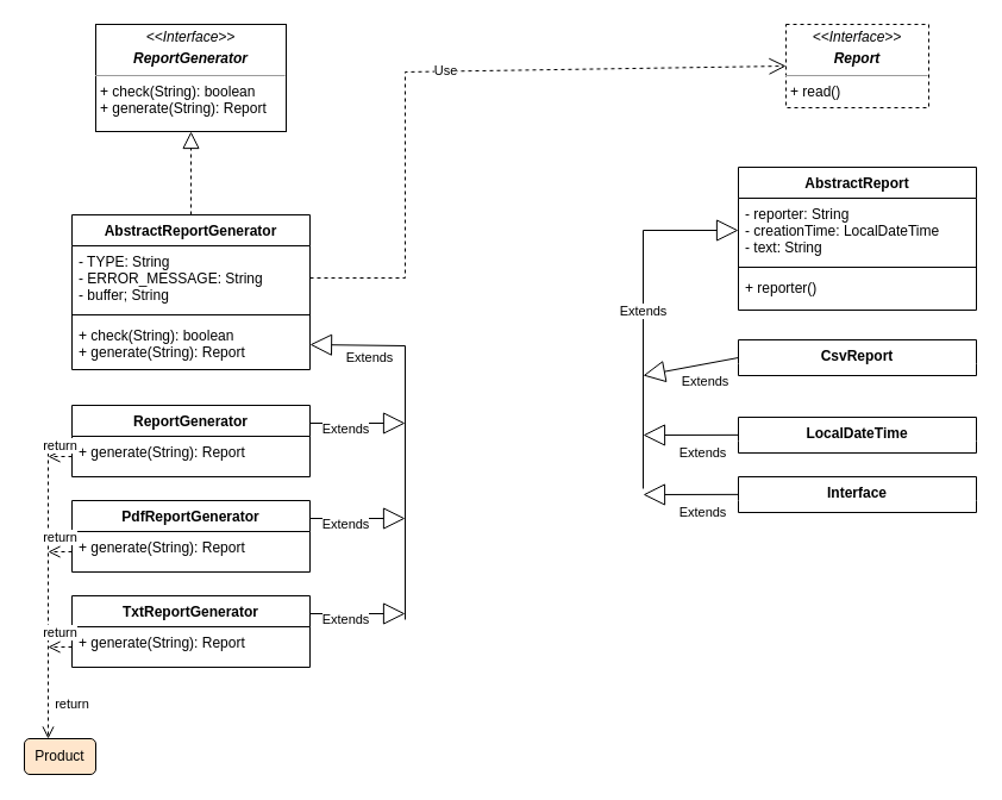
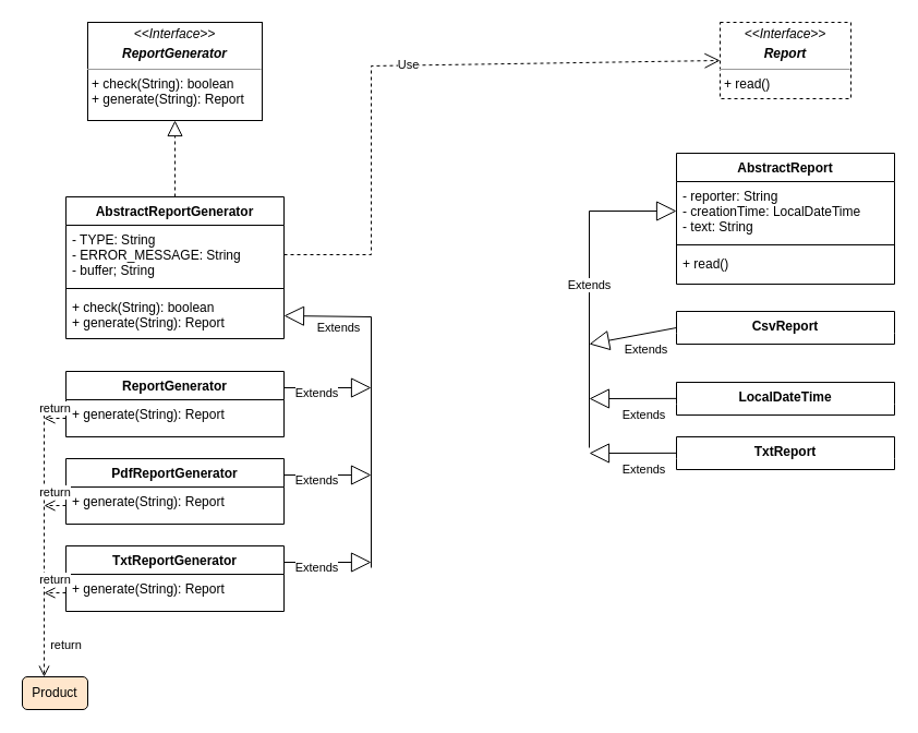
  <mxCell id="0" />
  <mxCell id="1" parent="0" />
  <mxCell id="2" value="&lt;p style=&quot;margin:0px;margin-top:4px;text-align:center;&quot;&gt;&lt;i&gt;&amp;lt;&amp;lt;Interface&amp;gt;&amp;gt;&lt;/i&gt;&lt;/p&gt;&lt;p style=&quot;margin:0px;margin-top:4px;text-align:center;&quot;&gt;&lt;i&gt;&lt;b&gt;Report&lt;/b&gt;&lt;/i&gt;&lt;/p&gt;&lt;hr size=&quot;1&quot;&gt;&lt;p style=&quot;margin:0px;margin-left:4px;&quot;&gt;+ read()&lt;/p&gt;" style="verticalAlign=top;align=left;overflow=fill;fontSize=12;fontFamily=Helvetica;html=1;dashed=1;" parent="1" vertex="1"><mxGeometry x="660" y="20" width="120" height="70" as="geometry" /></mxCell>
  <mxCell id="3" value="AbstractReport" style="swimlane;fontStyle=1;align=center;verticalAlign=top;childLayout=stackLayout;horizontal=1;startSize=26;horizontalStack=0;resizeParent=1;resizeParentMax=0;resizeLast=0;collapsible=1;marginBottom=0;" parent="1" vertex="1"><mxGeometry x="620" y="140" width="200" height="120" as="geometry" /></mxCell>
  <mxCell id="4" value="- reporter: String&#10;- creationTime: LocalDateTime&#10;- text: String" style="text;strokeColor=none;fillColor=none;align=left;verticalAlign=top;spacingLeft=4;spacingRight=4;overflow=hidden;rotatable=0;points=[[0,0.5],[1,0.5]];portConstraint=eastwest;" parent="3" vertex="1"><mxGeometry y="26" width="200" height="54" as="geometry" /></mxCell>
  <mxCell id="5" value="" style="line;strokeWidth=1;fillColor=none;align=left;verticalAlign=middle;spacingTop=-1;spacingLeft=3;spacingRight=3;rotatable=0;labelPosition=right;points=[];portConstraint=eastwest;strokeColor=inherit;" parent="3" vertex="1"><mxGeometry y="80" width="200" height="8" as="geometry" /></mxCell>
- <mxCell id="6" value="+ reporter()" style="text;strokeColor=none;fillColor=none;align=left;verticalAlign=top;spacingLeft=4;spacingRight=4;overflow=hidden;rotatable=0;points=[[0,0.5],[1,0.5]];portConstraint=eastwest;" parent="3" vertex="1"><mxGeometry y="88" width="200" height="32" as="geometry" /></mxCell>
+ <mxCell id="6" value="+ read()" style="text;strokeColor=none;fillColor=none;align=left;verticalAlign=top;spacingLeft=4;spacingRight=4;overflow=hidden;rotatable=0;points=[[0,0.5],[1,0.5]];portConstraint=eastwest;" parent="3" vertex="1"><mxGeometry y="88" width="200" height="32" as="geometry" /></mxCell>
  <mxCell id="7" value="LocalDateTime" style="swimlane;fontStyle=1;align=center;verticalAlign=top;childLayout=stackLayout;horizontal=1;startSize=20;horizontalStack=0;resizeParent=1;resizeParentMax=0;resizeLast=0;collapsible=1;marginBottom=0;strokeColor=default;swimlaneLine=0;" parent="1" vertex="1"><mxGeometry x="620" y="350" width="200" height="30" as="geometry" /></mxCell>
- <mxCell id="8" value="Interface" style="swimlane;fontStyle=1;align=center;verticalAlign=top;childLayout=stackLayout;horizontal=1;startSize=20;horizontalStack=0;resizeParent=1;resizeParentMax=0;resizeLast=0;collapsible=1;marginBottom=0;strokeColor=default;swimlaneLine=0;" parent="1" vertex="1"><mxGeometry x="620" y="400" width="200" height="30" as="geometry" /></mxCell>
+ <mxCell id="8" value="TxtReport" style="swimlane;fontStyle=1;align=center;verticalAlign=top;childLayout=stackLayout;horizontal=1;startSize=20;horizontalStack=0;resizeParent=1;resizeParentMax=0;resizeLast=0;collapsible=1;marginBottom=0;strokeColor=default;swimlaneLine=0;" parent="1" vertex="1"><mxGeometry x="620" y="400" width="200" height="30" as="geometry" /></mxCell>
  <mxCell id="9" value="CsvReport" style="swimlane;fontStyle=1;align=center;verticalAlign=top;childLayout=stackLayout;horizontal=1;startSize=20;horizontalStack=0;resizeParent=1;resizeParentMax=0;resizeLast=0;collapsible=1;marginBottom=0;strokeColor=default;swimlaneLine=0;" parent="1" vertex="1"><mxGeometry x="620" y="285" width="200" height="30" as="geometry" /></mxCell>
  <mxCell id="10" value="Extends" style="endArrow=block;endSize=16;endFill=0;html=1;rounded=0;entryX=0;entryY=0.5;entryDx=0;entryDy=0;" parent="1" target="4" edge="1"><mxGeometry width="160" relative="1" as="geometry"><mxPoint x="540" y="410" as="sourcePoint" /><mxPoint x="720" y="250" as="targetPoint" /><Array as="points"><mxPoint x="540" y="193" /></Array></mxGeometry></mxCell>
  <mxCell id="11" value="Extends" style="endArrow=block;endSize=16;endFill=0;html=1;rounded=0;exitX=0;exitY=0.5;exitDx=0;exitDy=0;" parent="1" source="9" edge="1"><mxGeometry x="-0.25" y="15" width="160" relative="1" as="geometry"><mxPoint x="610" y="310" as="sourcePoint" /><mxPoint x="540" y="315" as="targetPoint" /><mxPoint as="offset" /></mxGeometry></mxCell>
  <mxCell id="12" value="Extends" style="endArrow=block;endSize=16;endFill=0;html=1;rounded=0;exitX=0;exitY=0.5;exitDx=0;exitDy=0;" parent="1" edge="1"><mxGeometry x="-0.249" y="15" width="160" relative="1" as="geometry"><mxPoint x="620" y="364.86" as="sourcePoint" /><mxPoint x="540" y="365" as="targetPoint" /><mxPoint as="offset" /></mxGeometry></mxCell>
  <mxCell id="13" value="Extends" style="endArrow=block;endSize=16;endFill=0;html=1;rounded=0;exitX=0;exitY=0.5;exitDx=0;exitDy=0;" parent="1" edge="1"><mxGeometry x="-0.249" y="15" width="160" relative="1" as="geometry"><mxPoint x="620" y="414.86" as="sourcePoint" /><mxPoint x="540" y="415" as="targetPoint" /><mxPoint as="offset" /></mxGeometry></mxCell>
  <mxCell id="14" value="&lt;p style=&quot;margin:0px;margin-top:4px;text-align:center;&quot;&gt;&lt;i&gt;&amp;lt;&amp;lt;Interface&amp;gt;&amp;gt;&lt;/i&gt;&lt;/p&gt;&lt;p style=&quot;margin:0px;margin-top:4px;text-align:center;&quot;&gt;&lt;i&gt;&lt;b&gt;ReportGenerator&lt;/b&gt;&lt;/i&gt;&lt;/p&gt;&lt;hr size=&quot;1&quot;&gt;&lt;p style=&quot;margin:0px;margin-left:4px;&quot;&gt;+ check(String): boolean&lt;br&gt;+ generate(String): Report&lt;/p&gt;" style="verticalAlign=top;align=left;overflow=fill;fontSize=12;fontFamily=Helvetica;html=1;" parent="1" vertex="1"><mxGeometry x="80" y="20" width="160" height="90" as="geometry" /></mxCell>
  <mxCell id="15" value="AbstractReportGenerator" style="swimlane;fontStyle=1;align=center;verticalAlign=top;childLayout=stackLayout;horizontal=1;startSize=26;horizontalStack=0;resizeParent=1;resizeParentMax=0;resizeLast=0;collapsible=1;marginBottom=0;" parent="1" vertex="1"><mxGeometry x="60" y="180" width="200" height="130" as="geometry" /></mxCell>
  <mxCell id="16" value="- TYPE: String&#10;- ERROR_MESSAGE: String&#10;- buffer; String" style="text;strokeColor=none;fillColor=none;align=left;verticalAlign=top;spacingLeft=4;spacingRight=4;overflow=hidden;rotatable=0;points=[[0,0.5],[1,0.5]];portConstraint=eastwest;" parent="15" vertex="1"><mxGeometry y="26" width="200" height="54" as="geometry" /></mxCell>
  <mxCell id="17" value="" style="line;strokeWidth=1;fillColor=none;align=left;verticalAlign=middle;spacingTop=-1;spacingLeft=3;spacingRight=3;rotatable=0;labelPosition=right;points=[];portConstraint=eastwest;strokeColor=inherit;" parent="15" vertex="1"><mxGeometry y="80" width="200" height="8" as="geometry" /></mxCell>
  <mxCell id="18" value="+ check(String): boolean&#10;+ generate(String): Report" style="text;strokeColor=none;fillColor=none;align=left;verticalAlign=top;spacingLeft=4;spacingRight=4;overflow=hidden;rotatable=0;points=[[0,0.5],[1,0.5]];portConstraint=eastwest;" parent="15" vertex="1"><mxGeometry y="88" width="200" height="42" as="geometry" /></mxCell>
  <mxCell id="19" value="" style="endArrow=block;dashed=1;endFill=0;endSize=12;html=1;rounded=0;exitX=0.5;exitY=0;exitDx=0;exitDy=0;entryX=0.5;entryY=1;entryDx=0;entryDy=0;" parent="1" source="15" target="14" edge="1"><mxGeometry width="160" relative="1" as="geometry"><mxPoint x="230" y="280" as="sourcePoint" /><mxPoint x="340" y="140" as="targetPoint" /></mxGeometry></mxCell>
  <mxCell id="20" value="ReportGenerator" style="swimlane;fontStyle=1;align=center;verticalAlign=top;childLayout=stackLayout;horizontal=1;startSize=26;horizontalStack=0;resizeParent=1;resizeParentMax=0;resizeLast=0;collapsible=1;marginBottom=0;" parent="1" vertex="1"><mxGeometry x="60" y="340" width="200" height="60" as="geometry" /></mxCell>
  <mxCell id="21" value="+ generate(String): Report" style="text;strokeColor=none;fillColor=none;align=left;verticalAlign=top;spacingLeft=4;spacingRight=4;overflow=hidden;rotatable=0;points=[[0,0.5],[1,0.5]];portConstraint=eastwest;" parent="20" vertex="1"><mxGeometry y="26" width="200" height="34" as="geometry" /></mxCell>
  <mxCell id="22" value="PdfReportGenerator" style="swimlane;fontStyle=1;align=center;verticalAlign=top;childLayout=stackLayout;horizontal=1;startSize=26;horizontalStack=0;resizeParent=1;resizeParentMax=0;resizeLast=0;collapsible=1;marginBottom=0;" parent="1" vertex="1"><mxGeometry x="60" y="420" width="200" height="60" as="geometry" /></mxCell>
  <mxCell id="23" value="+ generate(String): Report" style="text;strokeColor=none;fillColor=none;align=left;verticalAlign=top;spacingLeft=4;spacingRight=4;overflow=hidden;rotatable=0;points=[[0,0.5],[1,0.5]];portConstraint=eastwest;" parent="22" vertex="1"><mxGeometry y="26" width="200" height="34" as="geometry" /></mxCell>
  <mxCell id="24" value="TxtReportGenerator" style="swimlane;fontStyle=1;align=center;verticalAlign=top;childLayout=stackLayout;horizontal=1;startSize=26;horizontalStack=0;resizeParent=1;resizeParentMax=0;resizeLast=0;collapsible=1;marginBottom=0;" parent="1" vertex="1"><mxGeometry x="60" y="500" width="200" height="60" as="geometry" /></mxCell>
  <mxCell id="25" value="+ generate(String): Report" style="text;strokeColor=none;fillColor=none;align=left;verticalAlign=top;spacingLeft=4;spacingRight=4;overflow=hidden;rotatable=0;points=[[0,0.5],[1,0.5]];portConstraint=eastwest;" parent="24" vertex="1"><mxGeometry y="26" width="200" height="34" as="geometry" /></mxCell>
  <mxCell id="26" value="Use" style="endArrow=open;endSize=12;dashed=1;html=1;rounded=0;exitX=1;exitY=0.5;exitDx=0;exitDy=0;entryX=0;entryY=0.5;entryDx=0;entryDy=0;" parent="1" source="16" target="2" edge="1"><mxGeometry width="160" relative="1" as="geometry"><mxPoint x="280" y="400" as="sourcePoint" /><mxPoint x="440" y="400" as="targetPoint" /><Array as="points"><mxPoint x="340" y="233" /><mxPoint x="340" y="60" /></Array></mxGeometry></mxCell>
  <mxCell id="27" value="Extends" style="endArrow=block;endSize=16;endFill=0;html=1;rounded=0;entryX=1;entryY=0.5;entryDx=0;entryDy=0;" parent="1" target="18" edge="1"><mxGeometry x="0.677" y="10" width="160" relative="1" as="geometry"><mxPoint x="340" y="520" as="sourcePoint" /><mxPoint x="390" y="470" as="targetPoint" /><Array as="points"><mxPoint x="340" y="290" /></Array><mxPoint as="offset" /></mxGeometry></mxCell>
  <mxCell id="28" value="Extends" style="endArrow=block;endSize=16;endFill=0;html=1;rounded=0;exitX=1;exitY=0.25;exitDx=0;exitDy=0;" parent="1" source="20" edge="1"><mxGeometry x="-0.25" y="-5" width="160" relative="1" as="geometry"><mxPoint x="200" y="370" as="sourcePoint" /><mxPoint x="340" y="355" as="targetPoint" /><mxPoint as="offset" /></mxGeometry></mxCell>
  <mxCell id="29" value="Extends" style="endArrow=block;endSize=16;endFill=0;html=1;rounded=0;exitX=1;exitY=0.25;exitDx=0;exitDy=0;" parent="1" source="22" edge="1"><mxGeometry x="-0.25" y="-5" width="160" relative="1" as="geometry"><mxPoint x="270" y="365" as="sourcePoint" /><mxPoint x="340" y="435" as="targetPoint" /><mxPoint as="offset" /></mxGeometry></mxCell>
  <mxCell id="30" value="Extends" style="endArrow=block;endSize=16;endFill=0;html=1;rounded=0;exitX=1;exitY=0.25;exitDx=0;exitDy=0;" parent="1" source="24" edge="1"><mxGeometry x="-0.25" y="-5" width="160" relative="1" as="geometry"><mxPoint x="270" y="445" as="sourcePoint" /><mxPoint x="340" y="515" as="targetPoint" /><mxPoint as="offset" /></mxGeometry></mxCell>
  <mxCell id="31" value="return" style="html=1;verticalAlign=bottom;endArrow=open;dashed=1;endSize=8;rounded=0;" parent="1" edge="1"><mxGeometry x="0.833" y="20" relative="1" as="geometry"><mxPoint x="40" y="380" as="sourcePoint" /><mxPoint x="40" y="620" as="targetPoint" /><mxPoint as="offset" /></mxGeometry></mxCell>
  <mxCell id="32" value="return" style="html=1;verticalAlign=bottom;endArrow=open;dashed=1;endSize=8;rounded=0;exitX=0;exitY=0.5;exitDx=0;exitDy=0;" parent="1" source="21" edge="1"><mxGeometry relative="1" as="geometry"><mxPoint x="110" y="470" as="sourcePoint" /><mxPoint x="40" y="383" as="targetPoint" /></mxGeometry></mxCell>
  <mxCell id="33" value="return" style="html=1;verticalAlign=bottom;endArrow=open;dashed=1;endSize=8;rounded=0;exitX=0;exitY=0.5;exitDx=0;exitDy=0;" parent="1" source="23" edge="1"><mxGeometry y="-3" relative="1" as="geometry"><mxPoint x="70" y="393" as="sourcePoint" /><mxPoint x="40" y="463" as="targetPoint" /><mxPoint as="offset" /></mxGeometry></mxCell>
  <mxCell id="34" value="Product" style="rounded=1;whiteSpace=wrap;html=1;fillColor=#ffe6cc;" parent="1" vertex="1"><mxGeometry y="620" width="60" height="30" as="geometry" x="20" /></mxCell>
  <mxCell id="35" value="return" style="html=1;verticalAlign=bottom;endArrow=open;dashed=1;endSize=8;rounded=0;exitX=0;exitY=0.5;exitDx=0;exitDy=0;" edge="1" parent="1" source="25"><mxGeometry y="-3" relative="1" as="geometry"><mxPoint x="250" y="450" as="sourcePoint" /><mxPoint x="40" y="543" as="targetPoint" /><mxPoint as="offset" /></mxGeometry></mxCell>
